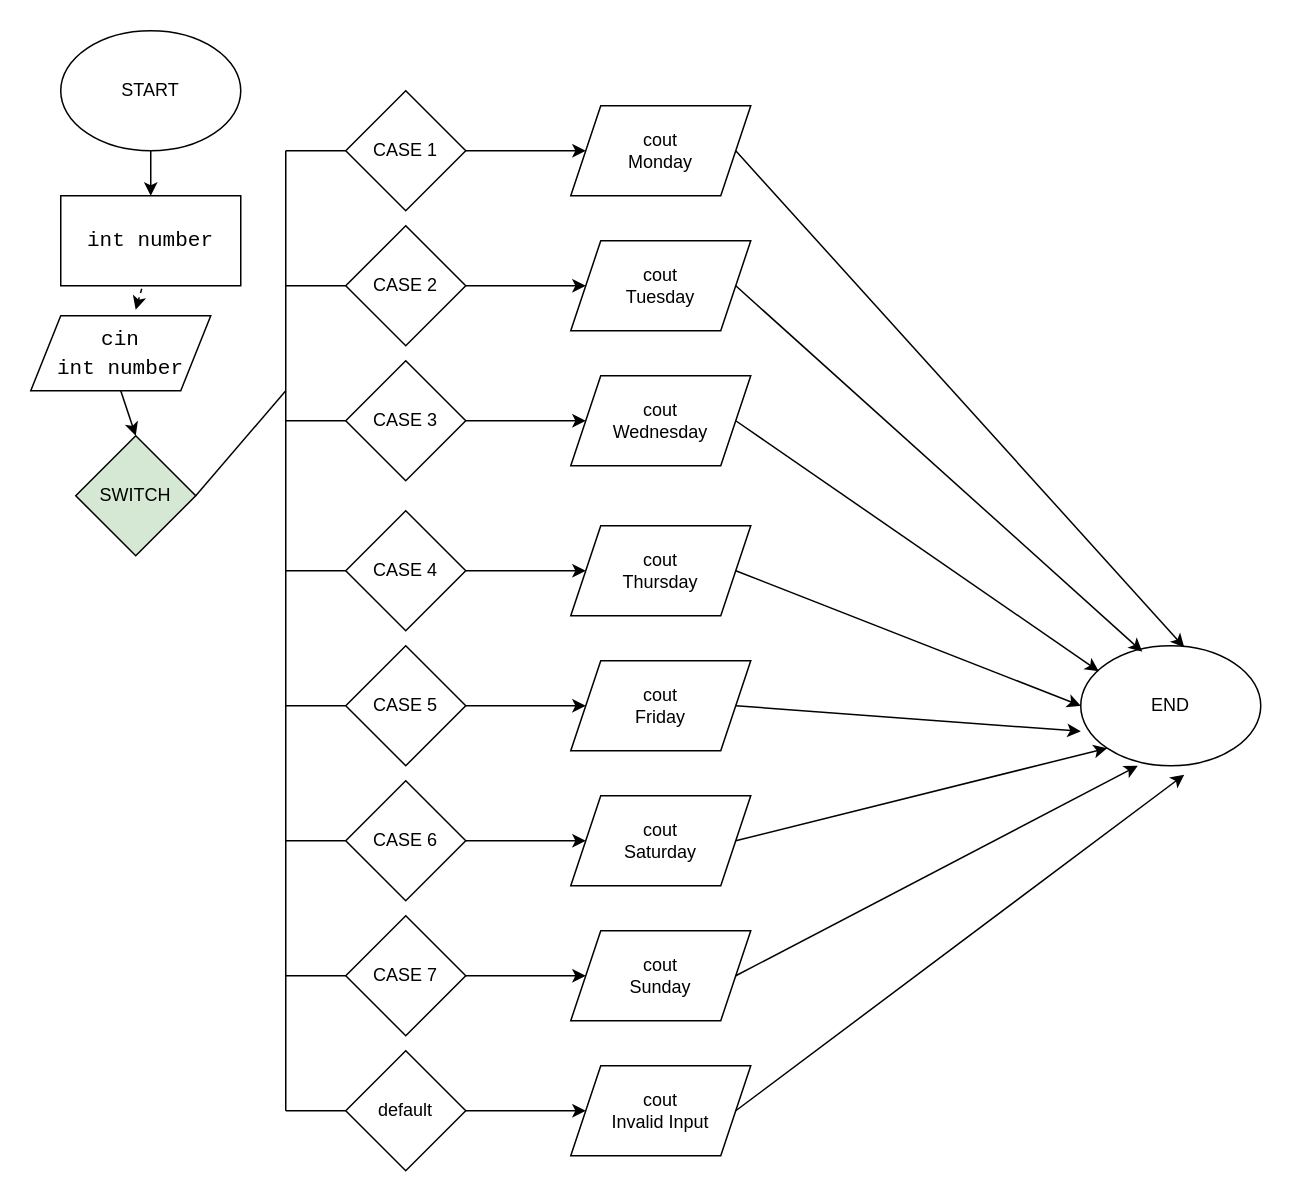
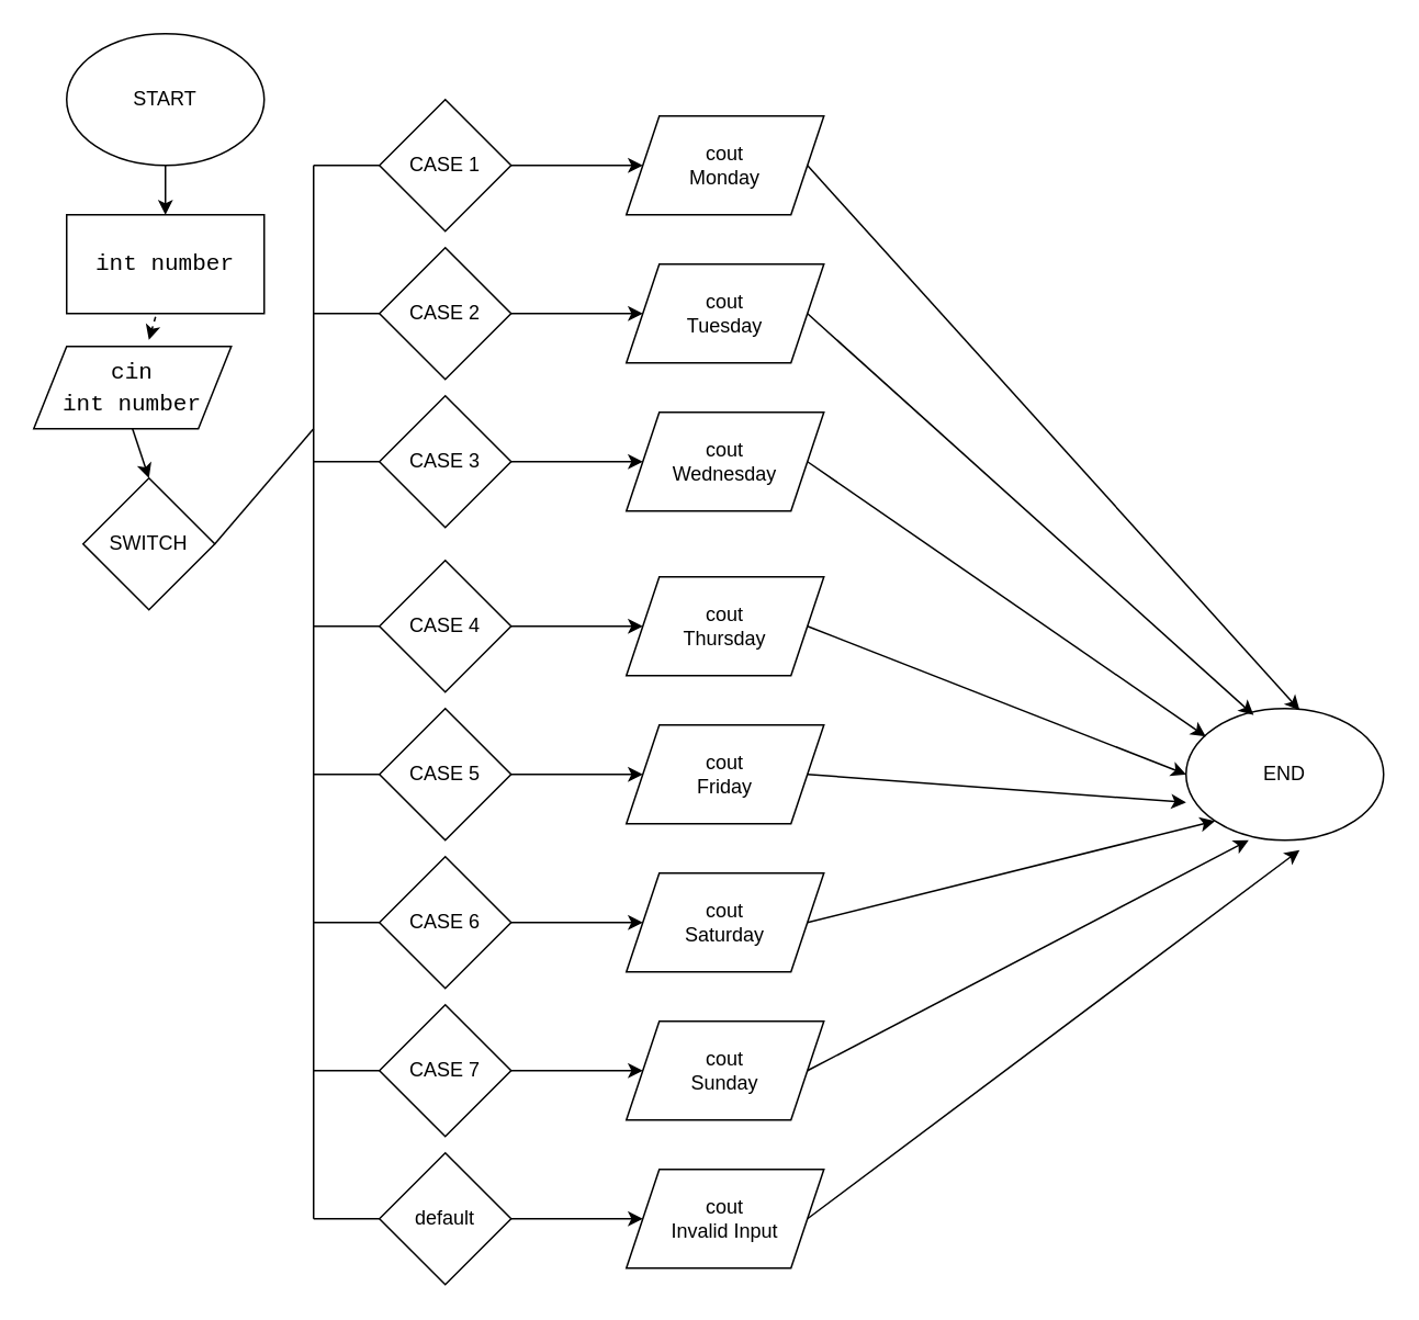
  <mxCell id="0" />
  <mxCell id="1" parent="0" />
  <mxCell id="2" value="START" style="ellipse;whiteSpace=wrap;html=1;" parent="1" vertex="1"><mxGeometry x="40" width="120" height="80" as="geometry" y="20" /></mxCell>
  <mxCell id="3" value="" style="endArrow=classic;html=1;rounded=0;exitX=0.5;exitY=1;exitDx=0;exitDy=0;" parent="1" source="2" edge="1"><mxGeometry width="50" height="50" relative="1" as="geometry"><mxPoint x="430" y="130" as="sourcePoint" /><mxPoint x="100" y="130" as="targetPoint" /></mxGeometry></mxCell>
  <mxCell id="4" value="&lt;div style=&quot;font-family: Consolas, &amp;quot;Courier New&amp;quot;, monospace; font-weight: normal; font-size: 14px; line-height: 19px; white-space: pre;&quot;&gt;&lt;div style=&quot;&quot;&gt;cin&lt;/div&gt;&lt;div style=&quot;&quot;&gt;int number&lt;/div&gt;&lt;/div&gt;" style="shape=parallelogram;perimeter=parallelogramPerimeter;whiteSpace=wrap;html=1;fixedSize=1;" parent="1" vertex="1"><mxGeometry x="20" y="210" width="120" height="50" as="geometry" /></mxCell>
  <mxCell id="5" value="" style="endArrow=classic;html=1;rounded=0;exitX=0.5;exitY=1;exitDx=0;exitDy=0;entryX=0.5;entryY=0;entryDx=0;entryDy=0;" parent="1" source="4" edge="1" target="6"><mxGeometry width="50" height="50" relative="1" as="geometry"><mxPoint x="430" y="130" as="sourcePoint" /><mxPoint x="100" y="210" as="targetPoint" /></mxGeometry></mxCell>
- <mxCell id="6" value="SWITCH" style="rhombus;whiteSpace=wrap;html=1;fillColor=#d5e8d4;" parent="1" vertex="1"><mxGeometry x="50" y="290" width="80" height="80" as="geometry" /></mxCell>
+ <mxCell id="6" value="SWITCH" style="rhombus;whiteSpace=wrap;html=1;" parent="1" vertex="1"><mxGeometry x="50" y="290" width="80" height="80" as="geometry" /></mxCell>
  <mxCell id="7" value="" style="endArrow=none;html=1;rounded=0;exitX=1;exitY=0.5;exitDx=0;exitDy=0;" parent="1" source="6" edge="1"><mxGeometry width="50" height="50" relative="1" as="geometry"><mxPoint x="430" y="330" as="sourcePoint" /><mxPoint x="190" y="260" as="targetPoint" /></mxGeometry></mxCell>
  <mxCell id="8" value="" style="endArrow=none;html=1;rounded=0;" parent="1" edge="1"><mxGeometry width="50" height="50" relative="1" as="geometry"><mxPoint x="190" y="740" as="sourcePoint" /><mxPoint x="190" y="100" as="targetPoint" /></mxGeometry></mxCell>
  <mxCell id="9" value="" style="endArrow=none;html=1;rounded=0;" parent="1" edge="1"><mxGeometry width="50" height="50" relative="1" as="geometry"><mxPoint x="190" y="100" as="sourcePoint" /><mxPoint x="230" y="100" as="targetPoint" /></mxGeometry></mxCell>
  <mxCell id="10" value="CASE 1" style="rhombus;whiteSpace=wrap;html=1;" parent="1" vertex="1"><mxGeometry x="230" y="60" width="80" height="80" as="geometry" /></mxCell>
  <mxCell id="11" value="" style="endArrow=classic;html=1;rounded=0;exitX=1;exitY=0.5;exitDx=0;exitDy=0;" parent="1" source="10" edge="1"><mxGeometry width="50" height="50" relative="1" as="geometry"><mxPoint x="430" y="230" as="sourcePoint" /><mxPoint x="390" y="100" as="targetPoint" /></mxGeometry></mxCell>
  <mxCell id="12" value="cout&lt;div&gt;Monday&lt;/div&gt;" style="shape=parallelogram;perimeter=parallelogramPerimeter;whiteSpace=wrap;html=1;fixedSize=1;" parent="1" vertex="1"><mxGeometry x="380" y="70" width="120" height="60" as="geometry" /></mxCell>
  <mxCell id="13" value="" style="endArrow=none;html=1;rounded=0;" parent="1" edge="1"><mxGeometry width="50" height="50" relative="1" as="geometry"><mxPoint x="190" y="190" as="sourcePoint" /><mxPoint x="230" y="190" as="targetPoint" /></mxGeometry></mxCell>
  <mxCell id="14" value="CASE 2" style="rhombus;whiteSpace=wrap;html=1;" parent="1" vertex="1"><mxGeometry x="230" y="150" width="80" height="80" as="geometry" /></mxCell>
  <mxCell id="15" value="" style="endArrow=classic;html=1;rounded=0;exitX=1;exitY=0.5;exitDx=0;exitDy=0;" parent="1" source="14" edge="1"><mxGeometry width="50" height="50" relative="1" as="geometry"><mxPoint x="430" y="320" as="sourcePoint" /><mxPoint x="390" y="190" as="targetPoint" /></mxGeometry></mxCell>
  <mxCell id="16" value="cout&lt;div&gt;Tuesday&lt;/div&gt;" style="shape=parallelogram;perimeter=parallelogramPerimeter;whiteSpace=wrap;html=1;fixedSize=1;" parent="1" vertex="1"><mxGeometry x="380" y="160" width="120" height="60" as="geometry" /></mxCell>
  <mxCell id="17" value="" style="endArrow=none;html=1;rounded=0;" parent="1" edge="1"><mxGeometry width="50" height="50" relative="1" as="geometry"><mxPoint x="190" y="280" as="sourcePoint" /><mxPoint x="230" y="280" as="targetPoint" /></mxGeometry></mxCell>
  <mxCell id="18" value="CASE 3" style="rhombus;whiteSpace=wrap;html=1;" parent="1" vertex="1"><mxGeometry x="230" y="240" width="80" height="80" as="geometry" /></mxCell>
  <mxCell id="19" value="" style="endArrow=classic;html=1;rounded=0;exitX=1;exitY=0.5;exitDx=0;exitDy=0;" parent="1" source="18" edge="1"><mxGeometry width="50" height="50" relative="1" as="geometry"><mxPoint x="430" y="410" as="sourcePoint" /><mxPoint x="390" y="280" as="targetPoint" /></mxGeometry></mxCell>
  <mxCell id="20" value="cout&lt;div&gt;Wednesday&lt;/div&gt;" style="shape=parallelogram;perimeter=parallelogramPerimeter;whiteSpace=wrap;html=1;fixedSize=1;" parent="1" vertex="1"><mxGeometry x="380" y="250" width="120" height="60" as="geometry" /></mxCell>
  <mxCell id="21" value="" style="endArrow=none;html=1;rounded=0;" parent="1" edge="1"><mxGeometry width="50" height="50" relative="1" as="geometry"><mxPoint x="190" y="380" as="sourcePoint" /><mxPoint x="230" y="380" as="targetPoint" /></mxGeometry></mxCell>
  <mxCell id="22" value="CASE 4" style="rhombus;whiteSpace=wrap;html=1;" parent="1" vertex="1"><mxGeometry x="230" y="340" width="80" height="80" as="geometry" /></mxCell>
  <mxCell id="23" value="" style="endArrow=classic;html=1;rounded=0;exitX=1;exitY=0.5;exitDx=0;exitDy=0;" parent="1" source="22" edge="1"><mxGeometry width="50" height="50" relative="1" as="geometry"><mxPoint x="430" y="510" as="sourcePoint" /><mxPoint x="390" y="380" as="targetPoint" /></mxGeometry></mxCell>
  <mxCell id="24" value="cout&lt;div&gt;Thursday&lt;/div&gt;" style="shape=parallelogram;perimeter=parallelogramPerimeter;whiteSpace=wrap;html=1;fixedSize=1;" parent="1" vertex="1"><mxGeometry x="380" y="350" width="120" height="60" as="geometry" /></mxCell>
  <mxCell id="25" value="" style="endArrow=none;html=1;rounded=0;" parent="1" edge="1"><mxGeometry width="50" height="50" relative="1" as="geometry"><mxPoint x="190" y="470" as="sourcePoint" /><mxPoint x="230" y="470" as="targetPoint" /></mxGeometry></mxCell>
  <mxCell id="26" value="CASE 5" style="rhombus;whiteSpace=wrap;html=1;" parent="1" vertex="1"><mxGeometry x="230" y="430" width="80" height="80" as="geometry" /></mxCell>
  <mxCell id="27" value="" style="endArrow=classic;html=1;rounded=0;exitX=1;exitY=0.5;exitDx=0;exitDy=0;" parent="1" source="26" edge="1"><mxGeometry width="50" height="50" relative="1" as="geometry"><mxPoint x="430" y="600" as="sourcePoint" /><mxPoint x="390" y="470" as="targetPoint" /></mxGeometry></mxCell>
  <mxCell id="28" value="cout&lt;div&gt;Friday&lt;/div&gt;" style="shape=parallelogram;perimeter=parallelogramPerimeter;whiteSpace=wrap;html=1;fixedSize=1;" parent="1" vertex="1"><mxGeometry x="380" y="440" width="120" height="60" as="geometry" /></mxCell>
  <mxCell id="29" value="" style="endArrow=none;html=1;rounded=0;" parent="1" edge="1"><mxGeometry width="50" height="50" relative="1" as="geometry"><mxPoint x="190" y="560" as="sourcePoint" /><mxPoint x="230" y="560" as="targetPoint" /></mxGeometry></mxCell>
  <mxCell id="30" value="CASE 6" style="rhombus;whiteSpace=wrap;html=1;" parent="1" vertex="1"><mxGeometry x="230" y="520" width="80" height="80" as="geometry" /></mxCell>
  <mxCell id="31" value="" style="endArrow=classic;html=1;rounded=0;exitX=1;exitY=0.5;exitDx=0;exitDy=0;" parent="1" source="30" edge="1"><mxGeometry width="50" height="50" relative="1" as="geometry"><mxPoint x="430" y="690" as="sourcePoint" /><mxPoint x="390" y="560" as="targetPoint" /></mxGeometry></mxCell>
  <mxCell id="32" value="cout&lt;div&gt;Saturday&lt;/div&gt;" style="shape=parallelogram;perimeter=parallelogramPerimeter;whiteSpace=wrap;html=1;fixedSize=1;" parent="1" vertex="1"><mxGeometry x="380" y="530" width="120" height="60" as="geometry" /></mxCell>
  <mxCell id="33" value="" style="endArrow=none;html=1;rounded=0;" parent="1" edge="1"><mxGeometry width="50" height="50" relative="1" as="geometry"><mxPoint x="190" y="650" as="sourcePoint" /><mxPoint x="230" y="650" as="targetPoint" /></mxGeometry></mxCell>
  <mxCell id="34" value="CASE 7" style="rhombus;whiteSpace=wrap;html=1;" parent="1" vertex="1"><mxGeometry x="230" y="610" width="80" height="80" as="geometry" /></mxCell>
  <mxCell id="35" value="" style="endArrow=classic;html=1;rounded=0;exitX=1;exitY=0.5;exitDx=0;exitDy=0;" parent="1" source="34" edge="1"><mxGeometry width="50" height="50" relative="1" as="geometry"><mxPoint x="430" y="780" as="sourcePoint" /><mxPoint x="390" y="650" as="targetPoint" /></mxGeometry></mxCell>
  <mxCell id="36" value="cout&lt;div&gt;Sunday&lt;/div&gt;" style="shape=parallelogram;perimeter=parallelogramPerimeter;whiteSpace=wrap;html=1;fixedSize=1;" parent="1" vertex="1"><mxGeometry x="380" y="620" width="120" height="60" as="geometry" /></mxCell>
  <mxCell id="37" value="" style="endArrow=none;html=1;rounded=0;" parent="1" edge="1"><mxGeometry width="50" height="50" relative="1" as="geometry"><mxPoint x="190" y="740" as="sourcePoint" /><mxPoint x="230" y="740" as="targetPoint" /></mxGeometry></mxCell>
  <mxCell id="38" value="default" style="rhombus;whiteSpace=wrap;html=1;" parent="1" vertex="1"><mxGeometry x="230" y="700" width="80" height="80" as="geometry" /></mxCell>
  <mxCell id="39" value="" style="endArrow=classic;html=1;rounded=0;exitX=1;exitY=0.5;exitDx=0;exitDy=0;" parent="1" source="38" edge="1"><mxGeometry width="50" height="50" relative="1" as="geometry"><mxPoint x="430" y="870" as="sourcePoint" /><mxPoint x="390" y="740" as="targetPoint" /></mxGeometry></mxCell>
  <mxCell id="40" value="cout&lt;div&gt;Invalid Input&lt;/div&gt;" style="shape=parallelogram;perimeter=parallelogramPerimeter;whiteSpace=wrap;html=1;fixedSize=1;" parent="1" vertex="1"><mxGeometry x="380" y="710" width="120" height="60" as="geometry" /></mxCell>
  <mxCell id="41" value="END" style="ellipse;whiteSpace=wrap;html=1;" parent="1" vertex="1"><mxGeometry x="720" y="430" width="120" height="80" as="geometry" /></mxCell>
  <mxCell id="42" value="" style="endArrow=classic;html=1;rounded=0;exitX=1;exitY=0.5;exitDx=0;exitDy=0;entryX=0.575;entryY=0.013;entryDx=0;entryDy=0;entryPerimeter=0;" parent="1" source="12" target="41" edge="1"><mxGeometry width="50" height="50" relative="1" as="geometry"><mxPoint x="430" y="540" as="sourcePoint" /><mxPoint x="480" y="490" as="targetPoint" /></mxGeometry></mxCell>
  <mxCell id="43" value="" style="endArrow=classic;html=1;rounded=0;exitX=1;exitY=0.5;exitDx=0;exitDy=0;entryX=0.342;entryY=0.05;entryDx=0;entryDy=0;entryPerimeter=0;" parent="1" source="16" target="41" edge="1"><mxGeometry width="50" height="50" relative="1" as="geometry"><mxPoint x="500" y="110" as="sourcePoint" /><mxPoint x="799" y="441" as="targetPoint" /></mxGeometry></mxCell>
  <mxCell id="44" value="" style="endArrow=classic;html=1;rounded=0;exitX=1;exitY=0.5;exitDx=0;exitDy=0;entryX=0.1;entryY=0.213;entryDx=0;entryDy=0;entryPerimeter=0;" parent="1" source="20" target="41" edge="1"><mxGeometry width="50" height="50" relative="1" as="geometry"><mxPoint x="510" y="120" as="sourcePoint" /><mxPoint x="809" y="451" as="targetPoint" /></mxGeometry></mxCell>
  <mxCell id="45" value="" style="endArrow=classic;html=1;rounded=0;exitX=1;exitY=0.5;exitDx=0;exitDy=0;entryX=0;entryY=0.5;entryDx=0;entryDy=0;" parent="1" source="24" target="41" edge="1"><mxGeometry width="50" height="50" relative="1" as="geometry"><mxPoint x="520" y="130" as="sourcePoint" /><mxPoint x="819" y="461" as="targetPoint" /></mxGeometry></mxCell>
  <mxCell id="46" value="" style="endArrow=classic;html=1;rounded=0;exitX=1;exitY=0.5;exitDx=0;exitDy=0;entryX=0;entryY=0.713;entryDx=0;entryDy=0;entryPerimeter=0;" parent="1" source="28" target="41" edge="1"><mxGeometry width="50" height="50" relative="1" as="geometry"><mxPoint x="530" y="140" as="sourcePoint" /><mxPoint x="829" y="471" as="targetPoint" /></mxGeometry></mxCell>
  <mxCell id="47" value="" style="endArrow=classic;html=1;rounded=0;exitX=1;exitY=0.5;exitDx=0;exitDy=0;entryX=0;entryY=1;entryDx=0;entryDy=0;" parent="1" source="32" target="41" edge="1"><mxGeometry width="50" height="50" relative="1" as="geometry"><mxPoint x="500" y="480" as="sourcePoint" /><mxPoint x="730" y="497" as="targetPoint" /></mxGeometry></mxCell>
  <mxCell id="48" value="" style="endArrow=classic;html=1;rounded=0;exitX=1;exitY=0.5;exitDx=0;exitDy=0;entryX=0.317;entryY=1;entryDx=0;entryDy=0;entryPerimeter=0;" parent="1" source="36" target="41" edge="1"><mxGeometry width="50" height="50" relative="1" as="geometry"><mxPoint x="510" y="490" as="sourcePoint" /><mxPoint x="740" y="507" as="targetPoint" /></mxGeometry></mxCell>
  <mxCell id="49" value="" style="endArrow=classic;html=1;rounded=0;exitX=1;exitY=0.5;exitDx=0;exitDy=0;entryX=0.575;entryY=1.075;entryDx=0;entryDy=0;entryPerimeter=0;" parent="1" source="40" target="41" edge="1"><mxGeometry width="50" height="50" relative="1" as="geometry"><mxPoint x="520" y="500" as="sourcePoint" /><mxPoint x="750" y="517" as="targetPoint" /></mxGeometry></mxCell>
  <mxCell id="50" value="&lt;span style=&quot;font-family: Consolas, &amp;quot;Courier New&amp;quot;, monospace; font-size: 14px; white-space: pre;&quot;&gt;int number&lt;/span&gt;" style="rounded=0;whiteSpace=wrap;html=1;" vertex="1" parent="1"><mxGeometry x="40" y="130" width="120" height="60" as="geometry" /></mxCell>
  <mxCell id="51" value="" style="endArrow=classic;html=1;rounded=0;exitX=0.45;exitY=1.033;exitDx=0;exitDy=0;exitPerimeter=0;entryX=0.583;entryY=-0.08;entryDx=0;entryDy=0;entryPerimeter=0;dashed=1;" edge="1" parent="1" source="50" target="4"><mxGeometry width="50" height="50" relative="1" as="geometry"><mxPoint x="430" y="290" as="sourcePoint" /><mxPoint x="480" y="240" as="targetPoint" /></mxGeometry></mxCell>
